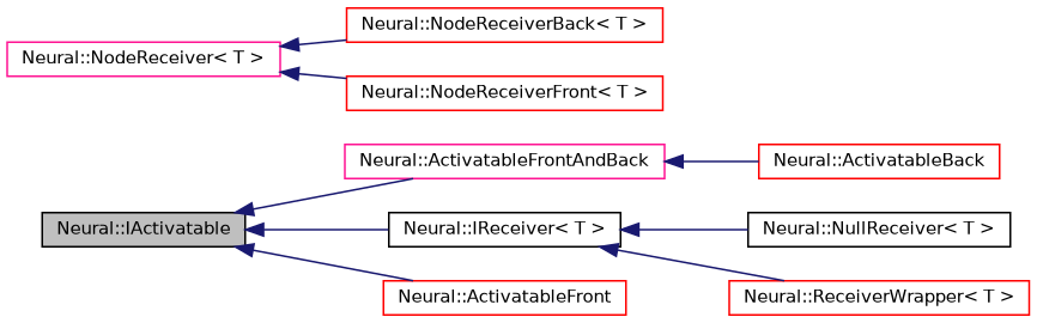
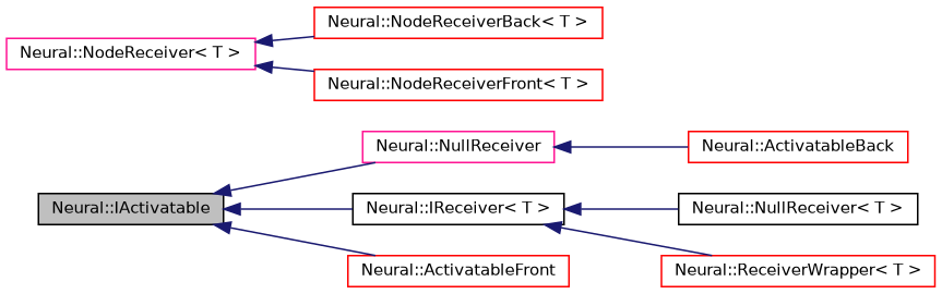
  digraph {
    rankdir=LR
    node [color=red fillcolor=white fontname=Helvetica fontsize=10 shape=record style=filled]
    edge [color=midnightblue dir=back fontname=Helvetica fontsize=10 labelfontname=Helvetica labelfontsize=10 style=solid]
    n1 [color=black fillcolor=grey75 fontcolor=black height=0.2 label="Neural::IActivatable" width=0.4]
-   n2 [color=deeppink height=0.2 label="Neural::ActivatableFrontAndBack" width=0.4]
+   n2 [color=deeppink height=0.2 label="Neural::NullReceiver" width=0.4]
    n3 [color=black height=0.2 label="Neural::IReceiver\< T \>" width=0.4]
    n4 [height=0.2 label="Neural::ActivatableFront" width=0.4]
    n5 [height=0.2 label="Neural::ActivatableBack" width=0.4]
    n6 [color=black height=0.2 label="Neural::NullReceiver\< T \>" width=0.4]
    n7 [height=0.2 label="Neural::ReceiverWrapper\< T \>" width=0.4]
    n8 [color=deeppink height=0.2 label="Neural::NodeReceiver\< T \>" width=0.4]
    n9 [height=0.2 label="Neural::NodeReceiverBack\< T \>" width=0.4]
    n10 [height=0.2 label="Neural::NodeReceiverFront\< T \>" width=0.4]
    n1 -> n2
    n1 -> n3
    n1 -> n4
    n2 -> n5
    n3 -> n6
    n3 -> n7
    n8 -> n9
    n8 -> n10
  }
